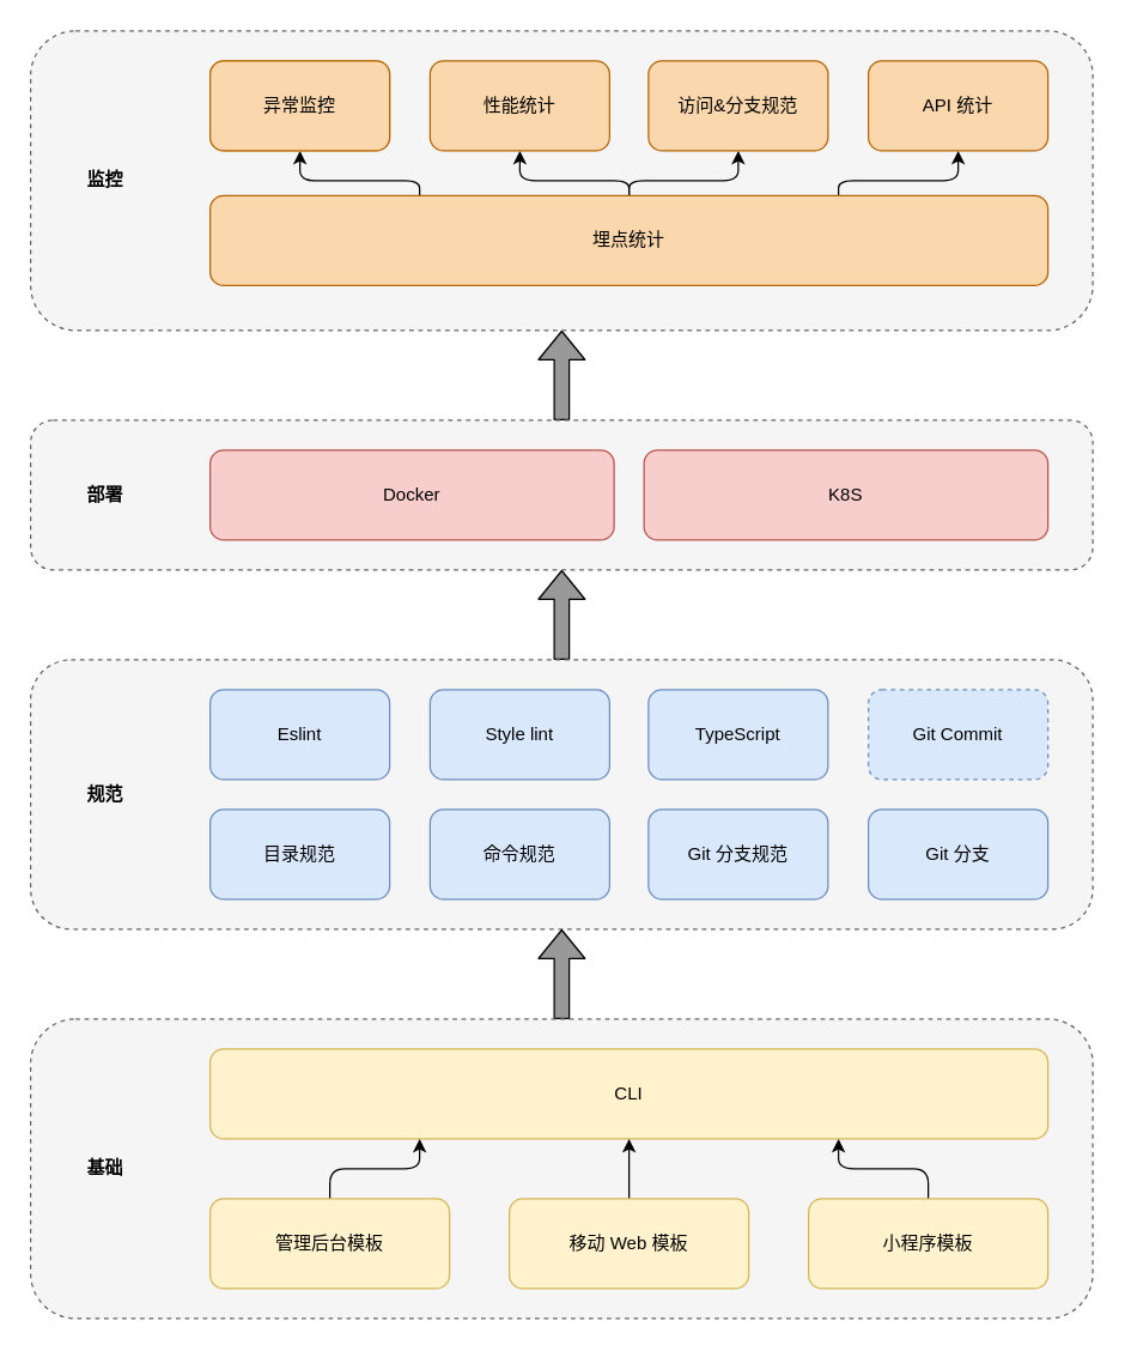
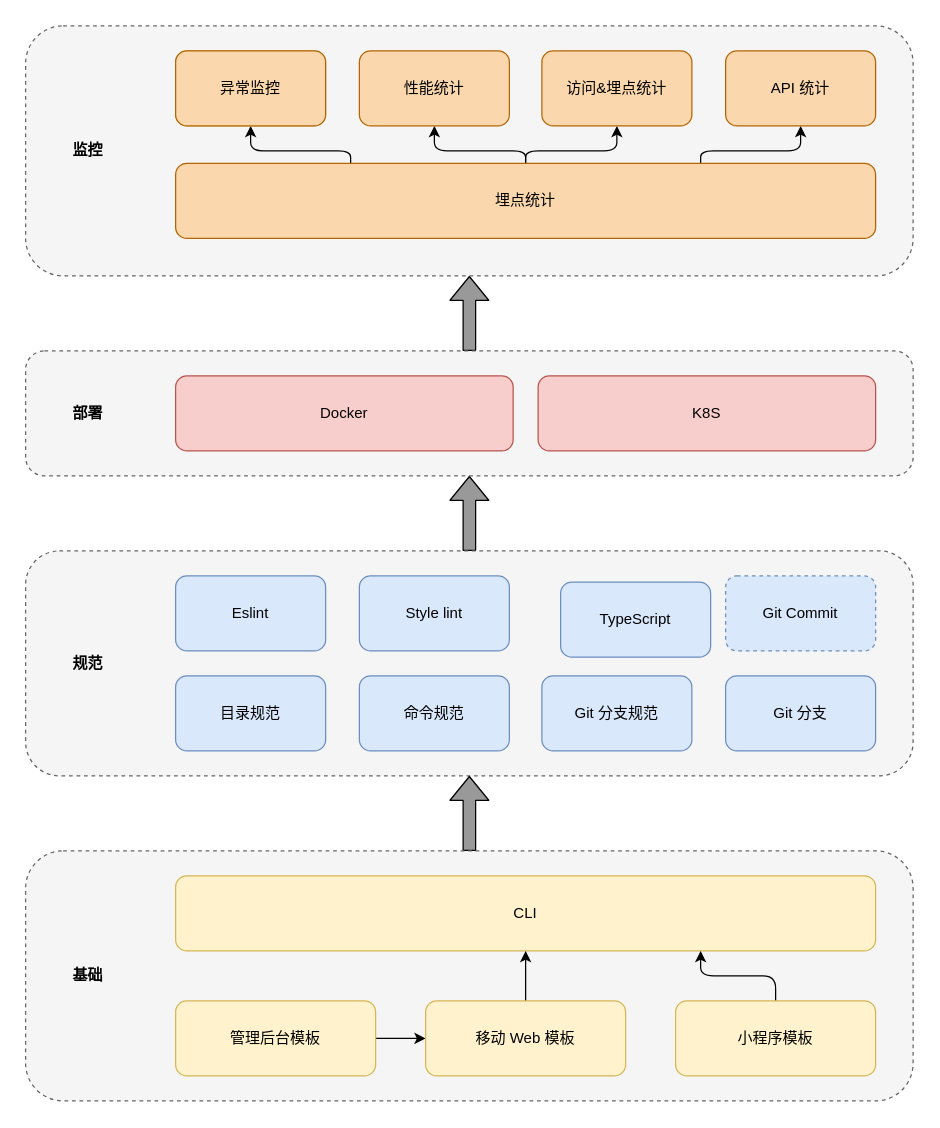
  <mxCell id="0" />
  <mxCell id="1" parent="0" />
  <mxCell id="2" style="edgeStyle=orthogonalEdgeStyle;rounded=1;orthogonalLoop=1;jettySize=auto;html=1;entryX=0.5;entryY=1;entryDx=0;entryDy=0;strokeColor=#000000;shape=flexArrow;fillColor=#999999;" edge="1" parent="1" source="3" target="24"><mxGeometry relative="1" as="geometry" /></mxCell>
  <mxCell id="3" value="" style="rounded=1;whiteSpace=wrap;html=1;shadow=0;dashed=1;fillColor=#f5f5f5;strokeColor=#666666;fontColor=#333333;" vertex="1" parent="1"><mxGeometry x="20" y="440" width="710" height="180" as="geometry" /></mxCell>
  <mxCell id="4" style="edgeStyle=orthogonalEdgeStyle;rounded=1;orthogonalLoop=1;jettySize=auto;html=1;entryX=0.5;entryY=1;entryDx=0;entryDy=0;strokeColor=#000000;shape=flexArrow;fillColor=#999999;" edge="1" parent="1" source="5" target="3"><mxGeometry relative="1" as="geometry" /></mxCell>
  <mxCell id="5" value="" style="rounded=1;whiteSpace=wrap;html=1;shadow=0;dashed=1;fillColor=#f5f5f5;strokeColor=#666666;fontColor=#333333;" vertex="1" parent="1"><mxGeometry x="20" y="680" width="710" height="200" as="geometry" /></mxCell>
  <mxCell id="6" value="CLI" style="rounded=1;whiteSpace=wrap;html=1;shadow=0;fillColor=#fff2cc;strokeColor=#d6b656;" vertex="1" parent="1"><mxGeometry x="140" y="700" width="560" height="60" as="geometry" /></mxCell>
- <mxCell id="7" style="edgeStyle=orthogonalEdgeStyle;rounded=1;orthogonalLoop=1;jettySize=auto;html=1;entryX=0.25;entryY=1;entryDx=0;entryDy=0;fillColor=#fff2cc;" edge="1" parent="1" source="8" target="6"><mxGeometry x="180" y="740" as="geometry" /></mxCell>
+ <mxCell id="7" style="edgeStyle=orthogonalEdgeStyle;rounded=1;orthogonalLoop=1;jettySize=auto;html=1;fillColor=#fff2cc;" edge="1" parent="1" source="8" target="10"><mxGeometry x="180" y="740" as="geometry" /></mxCell>
  <mxCell id="8" value="管理后台模板" style="rounded=1;whiteSpace=wrap;html=1;shadow=0;fillColor=#fff2cc;strokeColor=#d6b656;" vertex="1" parent="1"><mxGeometry x="140" y="800" width="160" height="60" as="geometry" /></mxCell>
  <mxCell id="9" style="edgeStyle=orthogonalEdgeStyle;rounded=1;orthogonalLoop=1;jettySize=auto;html=1;entryX=0.5;entryY=1;entryDx=0;entryDy=0;fillColor=#fff2cc;" edge="1" parent="1" source="10" target="6"><mxGeometry x="180" y="740" as="geometry" /></mxCell>
  <mxCell id="10" value="移动 Web 模板" style="rounded=1;whiteSpace=wrap;html=1;shadow=0;fillColor=#fff2cc;strokeColor=#d6b656;" vertex="1" parent="1"><mxGeometry x="340" y="800" width="160" height="60" as="geometry" /></mxCell>
  <mxCell id="11" style="edgeStyle=orthogonalEdgeStyle;rounded=1;orthogonalLoop=1;jettySize=auto;html=1;entryX=0.75;entryY=1;entryDx=0;entryDy=0;fillColor=#fff2cc;" edge="1" parent="1" source="12" target="6"><mxGeometry x="180" y="740" as="geometry" /></mxCell>
  <mxCell id="12" value="小程序模板" style="rounded=1;whiteSpace=wrap;html=1;shadow=0;fillColor=#fff2cc;strokeColor=#d6b656;" vertex="1" parent="1"><mxGeometry x="540" y="800" width="160" height="60" as="geometry" /></mxCell>
  <mxCell id="13" value="基础" style="text;html=1;strokeColor=none;fillColor=none;align=center;verticalAlign=middle;whiteSpace=wrap;rounded=0;shadow=0;dashed=1;fontStyle=1" vertex="1" parent="1"><mxGeometry x="40" y="770" width="60" height="20" as="geometry" /></mxCell>
  <mxCell id="14" value="规范" style="text;html=1;strokeColor=none;fillColor=none;align=center;verticalAlign=middle;whiteSpace=wrap;rounded=0;shadow=0;dashed=1;fontStyle=1" vertex="1" parent="1"><mxGeometry x="40" y="520" width="60" height="20" as="geometry" /></mxCell>
  <mxCell id="15" value="Eslint" style="rounded=1;whiteSpace=wrap;html=1;shadow=0;fillColor=#dae8fc;strokeColor=#6c8ebf;" vertex="1" parent="1"><mxGeometry x="140" y="460" width="120" height="60" as="geometry" /></mxCell>
- <mxCell id="16" value="TypeScript" style="rounded=1;whiteSpace=wrap;html=1;shadow=0;fillColor=#dae8fc;strokeColor=#6c8ebf;" vertex="1" parent="1"><mxGeometry x="433" y="460" width="120" height="60" as="geometry" /></mxCell>
+ <mxCell id="16" value="TypeScript" style="rounded=1;whiteSpace=wrap;html=1;shadow=0;fillColor=#dae8fc;strokeColor=#6c8ebf;" vertex="1" parent="1"><mxGeometry x="448" y="465" width="120" height="60" as="geometry" /></mxCell>
  <mxCell id="17" value="Git 分支" style="rounded=1;whiteSpace=wrap;html=1;shadow=0;fillColor=#dae8fc;strokeColor=#6c8ebf;" vertex="1" parent="1"><mxGeometry x="580" y="540" width="120" height="60" as="geometry" /></mxCell>
  <mxCell id="18" value="Git Commit" style="rounded=1;whiteSpace=wrap;html=1;shadow=0;fillColor=#dae8fc;strokeColor=#6c8ebf;dashed=1;" vertex="1" parent="1"><mxGeometry x="580" y="460" width="120" height="60" as="geometry" /></mxCell>
  <mxCell id="19" value="目录规范" style="rounded=1;whiteSpace=wrap;html=1;shadow=0;fillColor=#dae8fc;strokeColor=#6c8ebf;" vertex="1" parent="1"><mxGeometry x="140" y="540" width="120" height="60" as="geometry" /></mxCell>
  <mxCell id="20" value="命令规范" style="rounded=1;whiteSpace=wrap;html=1;shadow=0;fillColor=#dae8fc;strokeColor=#6c8ebf;" vertex="1" parent="1"><mxGeometry x="287" y="540" width="120" height="60" as="geometry" /></mxCell>
  <mxCell id="21" value="Git 分支规范" style="rounded=1;whiteSpace=wrap;html=1;shadow=0;fillColor=#dae8fc;strokeColor=#6c8ebf;" vertex="1" parent="1"><mxGeometry x="433" y="540" width="120" height="60" as="geometry" /></mxCell>
  <mxCell id="22" value="Style lint" style="rounded=1;whiteSpace=wrap;html=1;shadow=0;fillColor=#dae8fc;strokeColor=#6c8ebf;" vertex="1" parent="1"><mxGeometry x="287" y="460" width="120" height="60" as="geometry" /></mxCell>
  <mxCell id="23" style="edgeStyle=orthogonalEdgeStyle;rounded=1;orthogonalLoop=1;jettySize=auto;html=1;entryX=0.5;entryY=1;entryDx=0;entryDy=0;strokeColor=#000000;shape=flexArrow;fillColor=#999999;" edge="1" parent="1" source="24" target="28"><mxGeometry relative="1" as="geometry" /></mxCell>
  <mxCell id="24" value="" style="rounded=1;whiteSpace=wrap;html=1;shadow=0;dashed=1;fillColor=#f5f5f5;strokeColor=#666666;fontColor=#333333;" vertex="1" parent="1"><mxGeometry x="20" y="280" width="710" height="100" as="geometry" /></mxCell>
  <mxCell id="25" value="部署" style="text;html=1;strokeColor=none;fillColor=none;align=center;verticalAlign=middle;whiteSpace=wrap;rounded=0;shadow=0;dashed=1;fontStyle=1" vertex="1" parent="1"><mxGeometry x="40" y="320" width="60" height="20" as="geometry" /></mxCell>
  <mxCell id="26" value="Docker" style="rounded=1;whiteSpace=wrap;html=1;shadow=0;fillColor=#f8cecc;strokeColor=#b85450;" vertex="1" parent="1"><mxGeometry x="140" y="300" width="270" height="60" as="geometry" /></mxCell>
  <mxCell id="27" value="K8S" style="rounded=1;whiteSpace=wrap;html=1;shadow=0;fillColor=#f8cecc;strokeColor=#b85450;" vertex="1" parent="1"><mxGeometry x="430" y="300" width="270" height="60" as="geometry" /></mxCell>
  <mxCell id="28" value="" style="rounded=1;whiteSpace=wrap;html=1;shadow=0;dashed=1;fillColor=#f5f5f5;strokeColor=#666666;fontColor=#333333;" vertex="1" parent="1"><mxGeometry x="20" y="20" width="710" height="200" as="geometry" /></mxCell>
  <mxCell id="29" style="edgeStyle=orthogonalEdgeStyle;rounded=1;orthogonalLoop=1;jettySize=auto;html=1;exitX=0.25;exitY=0;exitDx=0;exitDy=0;strokeColor=#000000;" edge="1" parent="1" source="33" target="34"><mxGeometry relative="1" as="geometry"><Array as="points"><mxPoint x="280" y="120" /><mxPoint x="200" y="120" /></Array></mxGeometry></mxCell>
  <mxCell id="30" style="edgeStyle=orthogonalEdgeStyle;rounded=1;orthogonalLoop=1;jettySize=auto;html=1;exitX=0.5;exitY=0;exitDx=0;exitDy=0;strokeColor=#000000;" edge="1" parent="1" source="33" target="36"><mxGeometry relative="1" as="geometry"><Array as="points"><mxPoint x="420" y="120" /><mxPoint x="347" y="120" /></Array></mxGeometry></mxCell>
  <mxCell id="31" style="edgeStyle=orthogonalEdgeStyle;rounded=1;orthogonalLoop=1;jettySize=auto;html=1;strokeColor=#000000;" edge="1" parent="1" source="33" target="37"><mxGeometry relative="1" as="geometry"><Array as="points"><mxPoint x="420" y="120" /><mxPoint x="493" y="120" /></Array></mxGeometry></mxCell>
  <mxCell id="32" style="edgeStyle=orthogonalEdgeStyle;rounded=1;orthogonalLoop=1;jettySize=auto;html=1;exitX=0.75;exitY=0;exitDx=0;exitDy=0;strokeColor=#000000;" edge="1" parent="1" source="33" target="38"><mxGeometry relative="1" as="geometry"><Array as="points"><mxPoint x="560" y="120" /><mxPoint x="640" y="120" /></Array></mxGeometry></mxCell>
  <mxCell id="33" value="埋点统计" style="rounded=1;whiteSpace=wrap;html=1;shadow=0;fillColor=#fad7ac;strokeColor=#b46504;" vertex="1" parent="1"><mxGeometry x="140" y="130" width="560" height="60" as="geometry" /></mxCell>
  <mxCell id="34" value="异常监控" style="rounded=1;whiteSpace=wrap;html=1;shadow=0;fillColor=#fff2cc;strokeColor=#d6b656;" vertex="1" parent="1"><mxGeometry x="140" y="40" width="120" height="60" as="geometry" /></mxCell>
  <mxCell id="35" value="监控" style="text;html=1;strokeColor=none;fillColor=none;align=center;verticalAlign=middle;whiteSpace=wrap;rounded=0;shadow=0;dashed=1;fontStyle=1" vertex="1" parent="1"><mxGeometry x="40" y="110" width="60" height="20" as="geometry" /></mxCell>
  <mxCell id="36" value="性能统计" style="rounded=1;whiteSpace=wrap;html=1;shadow=0;fillColor=#fad7ac;strokeColor=#b46504;" vertex="1" parent="1"><mxGeometry x="287" y="40" width="120" height="60" as="geometry" /></mxCell>
- <mxCell id="37" value="访问&amp;amp;分支规范" style="rounded=1;whiteSpace=wrap;html=1;shadow=0;fillColor=#fad7ac;strokeColor=#b46504;" vertex="1" parent="1"><mxGeometry x="433" y="40" width="120" height="60" as="geometry" /></mxCell>
+ <mxCell id="37" value="访问&amp;amp;埋点统计" style="rounded=1;whiteSpace=wrap;html=1;shadow=0;fillColor=#fad7ac;strokeColor=#b46504;" vertex="1" parent="1"><mxGeometry x="433" y="40" width="120" height="60" as="geometry" /></mxCell>
  <mxCell id="38" value="API 统计" style="rounded=1;whiteSpace=wrap;html=1;shadow=0;fillColor=#fad7ac;strokeColor=#b46504;" vertex="1" parent="1"><mxGeometry x="580" y="40" width="120" height="60" as="geometry" /></mxCell>
  <mxCell id="39" value="异常监控" style="rounded=1;whiteSpace=wrap;html=1;shadow=0;fillColor=#fad7ac;strokeColor=#b46504;" vertex="1" parent="1"><mxGeometry x="140" y="40" width="120" height="60" as="geometry" /></mxCell>
